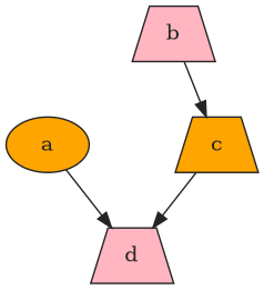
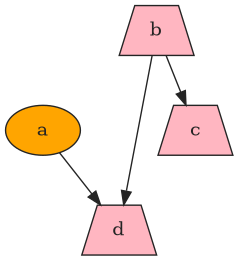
  digraph {
    node [color="#242424" fillcolor=orange fontcolor="#242424" shape=trapezium style=filled]
    edge [color="#242424"]
    a [shape=ellipse]
    d [fillcolor=lightpink]
    b [fillcolor=lightpink]
-   c
+   c [fillcolor=lightpink]
    a -> d
    b -> c
-   c -> d
+   b -> d
  }
